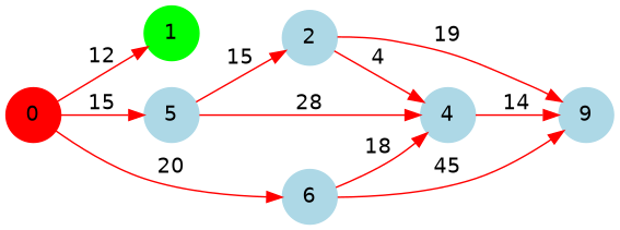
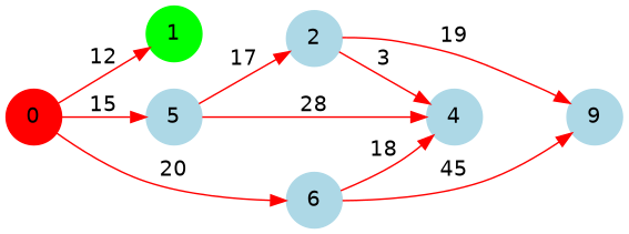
  digraph {
    fontname="DejaVu Sans"
    rankdir=LR
    node [color=lightblue fontname="DejaVu Sans" shape=circle style=filled]
    edge [color=red fontname="DejaVu Sans"]
    0 [color=red]
    1 [color=green]
    5
    6
    2
    4
    n7 [label=9]
    0 -> 1 [label=12]
    0 -> 5 [label=15]
    0 -> 6 [label=20]
-   5 -> 2 [label=15]
+   5 -> 2 [label=17]
    5 -> 4 [label=28]
    6 -> 4 [label=18]
    6 -> n7 [label=45]
-   2 -> 4 [label=4]
+   2 -> 4 [label=3]
    2 -> n7 [label=19]
-   4 -> n7 [label=14]
  }
